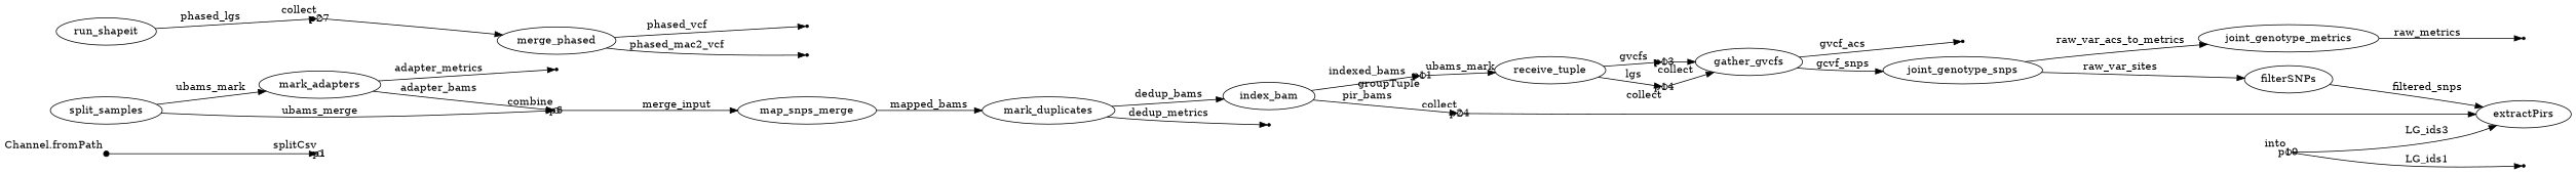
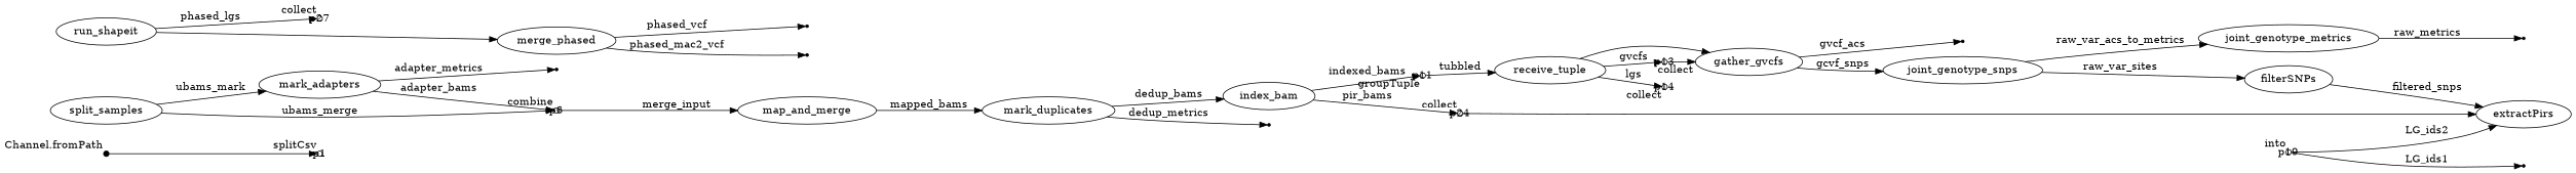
  digraph {
    rankdir=LR
    p0 [fixedsize=true shape=point width=0.1 xlabel="Channel.fromPath"]
    p1 [fixedsize=true shape=circle width=0.1 xlabel=splitCsv]
    n3 [label=split_samples]
    n4 [label=mark_adapters]
    p6 [fixedsize=true shape=circle width=0.1 xlabel=combine]
    p5 [shape=point]
-   n7 [label=map_snps_merge]
+   n7 [label=map_and_merge]
    n8 [label=mark_duplicates]
    n9 [label=index_bam]
    p9 [shape=point]
    p11 [fixedsize=true shape=circle width=0.1 xlabel=groupTuple]
    p24 [fixedsize=true shape=circle width=0.1 xlabel=collect]
    n13 [label=receive_tuple]
    n14 [label=extractPirs]
    p13 [fixedsize=true shape=circle width=0.1 xlabel=collect]
    p14 [fixedsize=true shape=circle width=0.1 xlabel=collect]
    n17 [label=gather_gvcfs]
    n18 [label=joint_genotype_snps]
    p16 [shape=point]
    n20 [label=filterSNPs]
    n21 [label=joint_genotype_metrics]
    p22 [shape=point]
    p19 [fixedsize=true shape=circle width=0.1 xlabel=into]
    p20 [shape=point]
    n25 [label=run_shapeit]
    p27 [fixedsize=true shape=circle width=0.1 xlabel=collect]
    n27 [label=merge_phased]
    p30 [shape=point]
    p29 [shape=point]
    p0 -> p1
    n3 -> n4 [label=ubams_mark]
    n3 -> p6 [label=ubams_merge]
    n4 -> p6 [label=adapter_bams]
    n4 -> p5 [label=adapter_metrics]
    p6 -> n7 [label=merge_input]
    n7 -> n8 [label=mapped_bams]
    n8 -> n9 [label=dedup_bams]
    n8 -> p9 [label=dedup_metrics]
    n9 -> p11 [label=indexed_bams]
    n9 -> p24 [label=pir_bams]
-   p11 -> n13 [label=ubams_mark]
+   p11 -> n13 [label=tubbled]
    p24 -> n14
    n13 -> p13 [label=gvcfs]
    n13 -> p14 [label=lgs]
    p13 -> n17
-   p14 -> n17
+   n13 -> n17
    n17 -> n18 [label=gcvf_snps]
    n17 -> p16 [label=gvcf_acs]
    n18 -> n20 [label=raw_var_sites]
    n18 -> n21 [label=raw_var_acs_to_metrics]
    n20 -> n14 [label=filtered_snps]
    n21 -> p22 [label=raw_metrics]
-   p19 -> n14 [label=LG_ids3]
+   p19 -> n14 [label=LG_ids2]
    p19 -> p20 [label=LG_ids1]
    n25 -> p27 [label=phased_lgs]
-   p27 -> n27
+   n25 -> n27
    n27 -> p30 [label=phased_vcf]
    n27 -> p29 [label=phased_mac2_vcf]
  }
